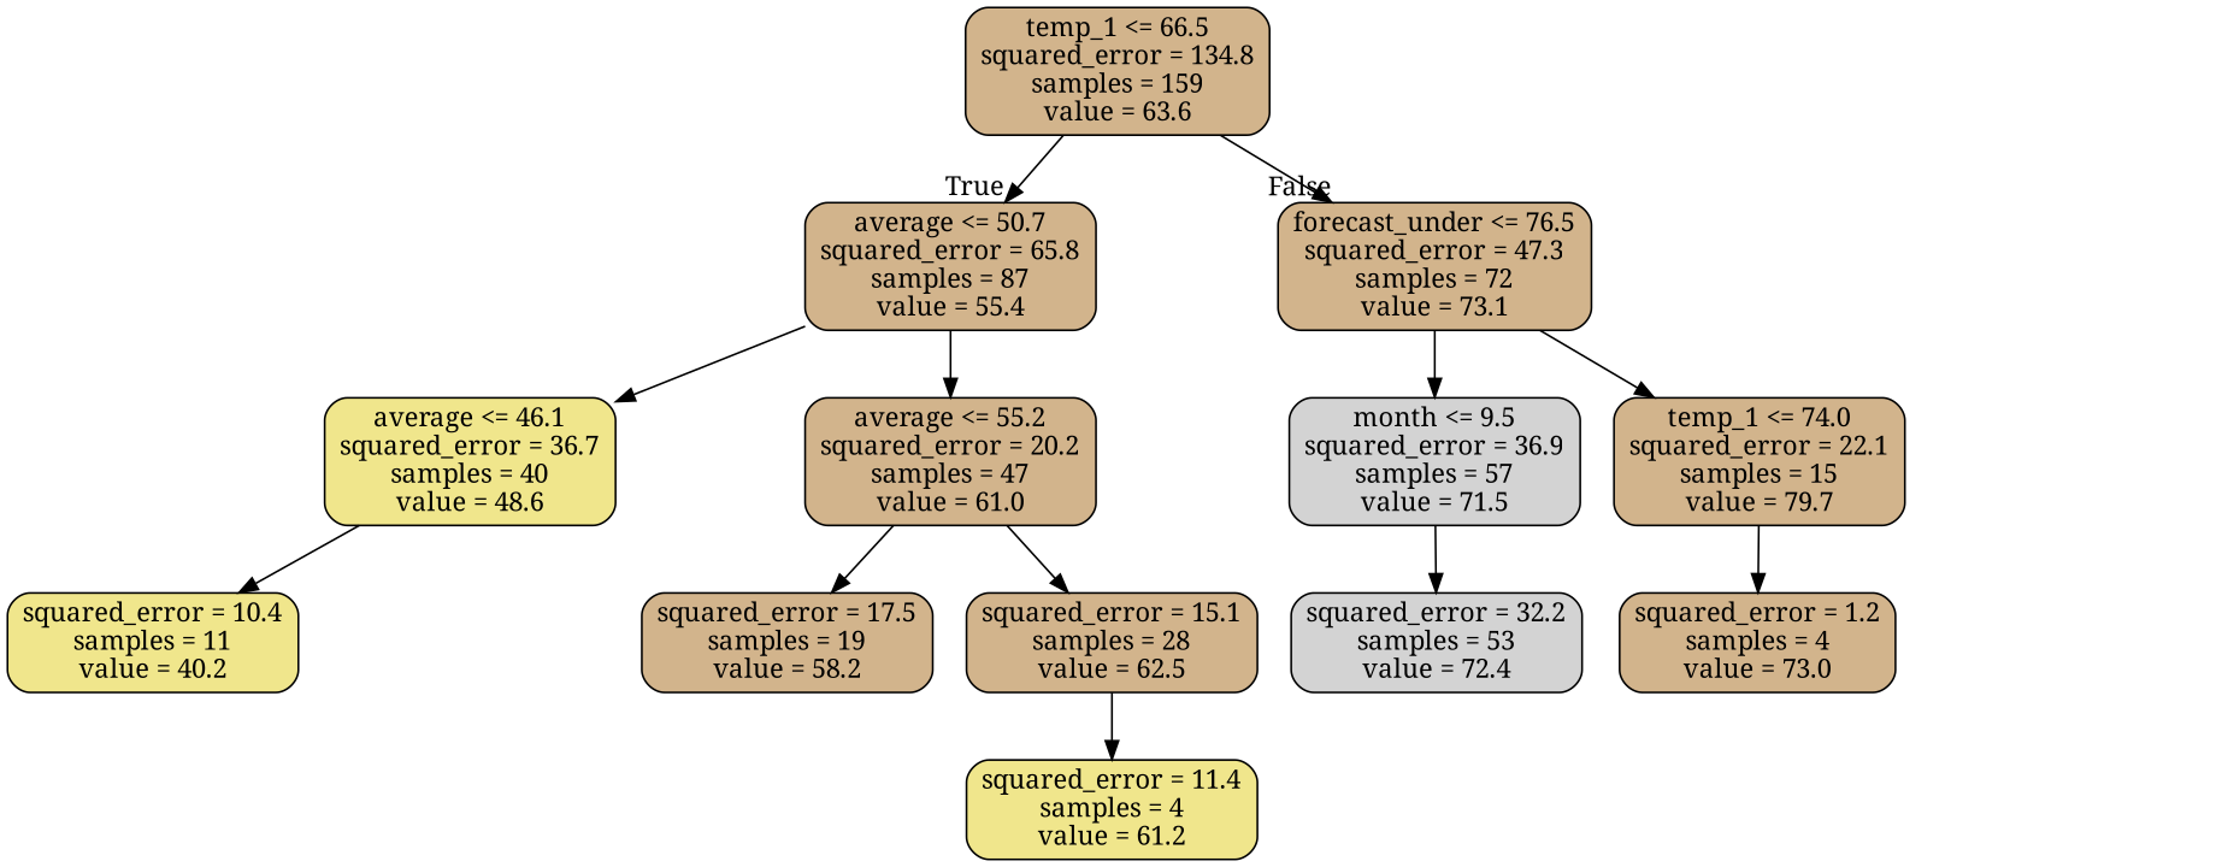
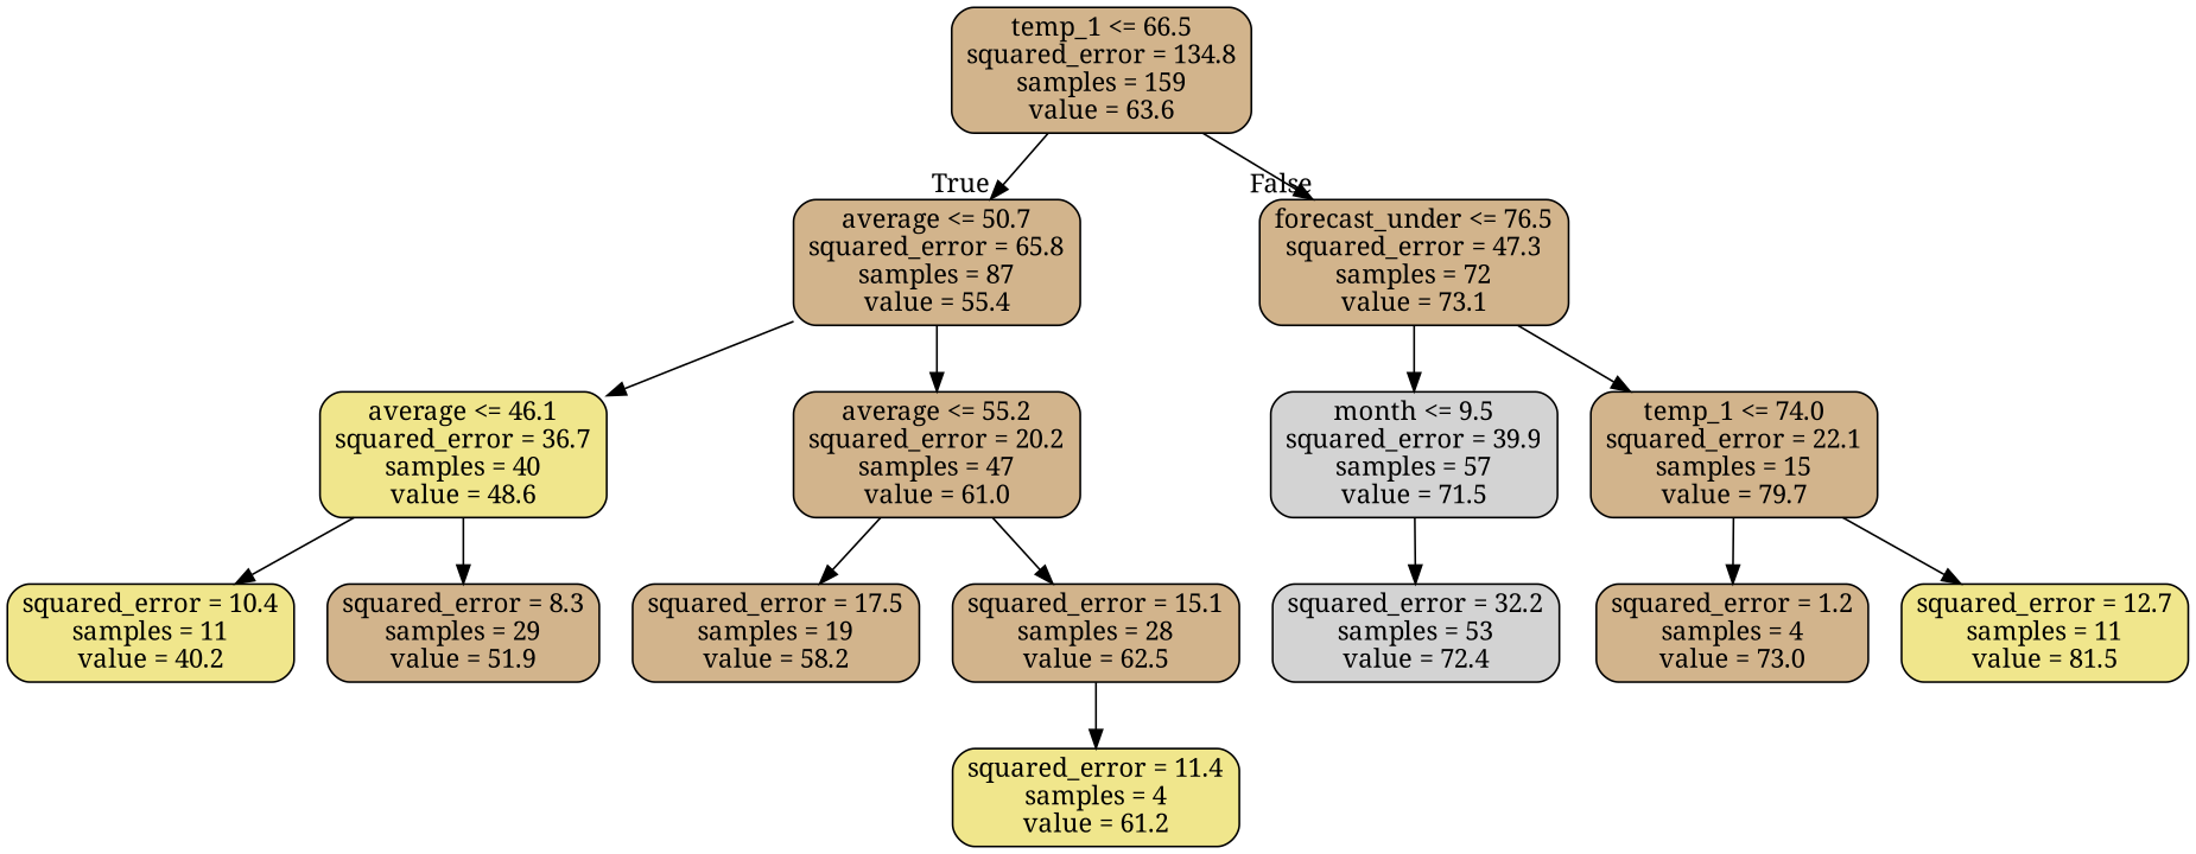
  digraph {
    fontname="Noto Serif"
    node [color=black fillcolor=tan fontname="Noto Serif" shape=box style="rounded,filled"]
    edge [fontname="Noto Serif"]
    n1 [label="temp_1 <= 66.5\nsquared_error = 134.8\nsamples = 159\nvalue = 63.6"]
    n2 [label="average <= 50.7\nsquared_error = 65.8\nsamples = 87\nvalue = 55.4"]
    n3 [label="forecast_under <= 76.5\nsquared_error = 47.3\nsamples = 72\nvalue = 73.1"]
    n4 [fillcolor=khaki label="average <= 46.1\nsquared_error = 36.7\nsamples = 40\nvalue = 48.6"]
    n5 [label="average <= 55.2\nsquared_error = 20.2\nsamples = 47\nvalue = 61.0"]
-   n6 [fillcolor=lightgrey label="month <= 9.5\nsquared_error = 36.9\nsamples = 57\nvalue = 71.5"]
+   n6 [fillcolor=lightgrey label="month <= 9.5\nsquared_error = 39.9\nsamples = 57\nvalue = 71.5"]
    n7 [label="temp_1 <= 74.0\nsquared_error = 22.1\nsamples = 15\nvalue = 79.7"]
    n8 [fillcolor=khaki label="squared_error = 10.4\nsamples = 11\nvalue = 40.2"]
+   n9 [label="squared_error = 8.3\nsamples = 29\nvalue = 51.9"]
    n10 [label="squared_error = 17.5\nsamples = 19\nvalue = 58.2"]
    n11 [label="squared_error = 15.1\nsamples = 28\nvalue = 62.5"]
    n12 [fillcolor=khaki label="squared_error = 11.4\nsamples = 4\nvalue = 61.2"]
    n13 [fillcolor=lightgrey label="squared_error = 32.2\nsamples = 53\nvalue = 72.4"]
    n14 [label="squared_error = 1.2\nsamples = 4\nvalue = 73.0"]
+   n15 [fillcolor=khaki label="squared_error = 12.7\nsamples = 11\nvalue = 81.5"]
    n1 -> n2 [headlabel=True labelangle=45 labeldistance=2.5]
    n1 -> n3 [headlabel=False labelangle=-45 labeldistance=2.5]
    n2 -> n4
    n2 -> n5
    n3 -> n6
    n3 -> n7
    n4 -> n8
+   n4 -> n9
    n5 -> n10
    n5 -> n11
    n6 -> n13
    n7 -> n14
+   n7 -> n15
    n11 -> n12
  }
